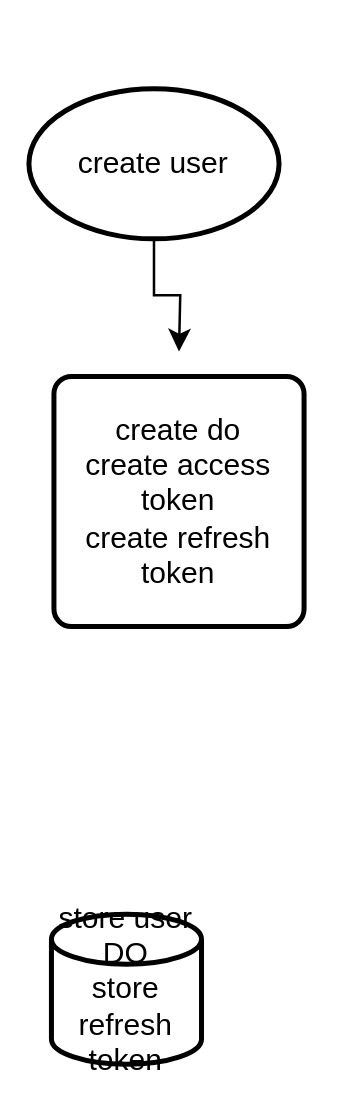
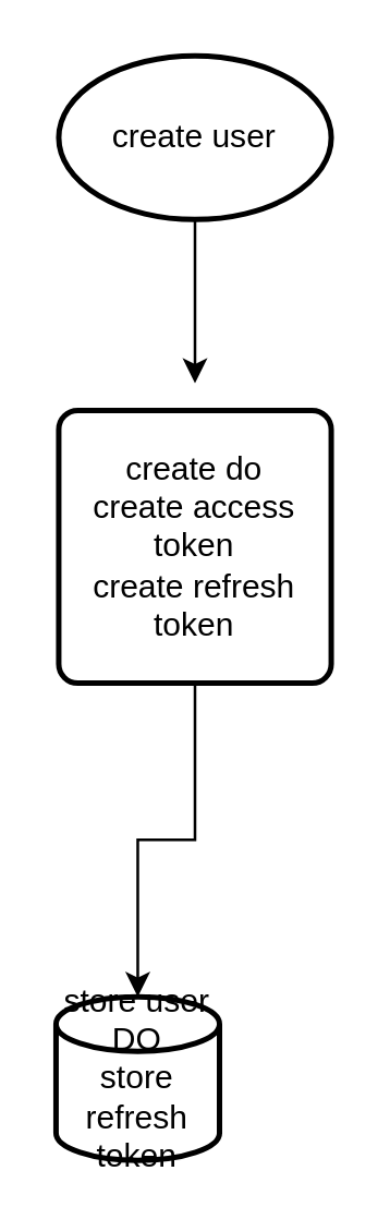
  <mxCell id="0" />
  <mxCell id="1" parent="0" />
  <mxCell id="2" value="" style="edgeStyle=orthogonalEdgeStyle;rounded=0;orthogonalLoop=1;jettySize=auto;html=1;" edge="1" parent="1" source="3"><mxGeometry relative="1" as="geometry"><mxPoint x="71" y="140" as="targetPoint" /></mxGeometry></mxCell>
- <mxCell id="3" value="create user" style="strokeWidth=2;html=1;shape=mxgraph.flowchart.start_1;whiteSpace=wrap;" vertex="1" parent="1"><mxGeometry x="11" y="35" width="100" height="60" as="geometry" /></mxCell>
+ <mxCell id="3" value="create user" style="strokeWidth=2;html=1;shape=mxgraph.flowchart.start_1;whiteSpace=wrap;" vertex="1" parent="1"><mxGeometry x="21" y="20" width="100" height="60" as="geometry" /></mxCell>
+ <mxCell id="4" value="" style="edgeStyle=orthogonalEdgeStyle;rounded=0;orthogonalLoop=1;jettySize=auto;html=1;" edge="1" parent="1" source="5" target="6"><mxGeometry relative="1" as="geometry"><mxPoint x="71" y="350" as="targetPoint" /></mxGeometry></mxCell>
  <mxCell id="5" value="create do&lt;br&gt;create access token&lt;br&gt;create refresh token" style="rounded=1;whiteSpace=wrap;html=1;absoluteArcSize=1;arcSize=14;strokeWidth=2;" vertex="1" parent="1"><mxGeometry x="21" y="150" width="100" height="100" as="geometry" /></mxCell>
  <mxCell id="6" value="store user DO&lt;br&gt;store refresh token&lt;br&gt;" style="strokeWidth=2;html=1;shape=mxgraph.flowchart.database;whiteSpace=wrap;" vertex="1" parent="1"><mxGeometry x="20" y="365" width="60" height="60" as="geometry" /></mxCell>
